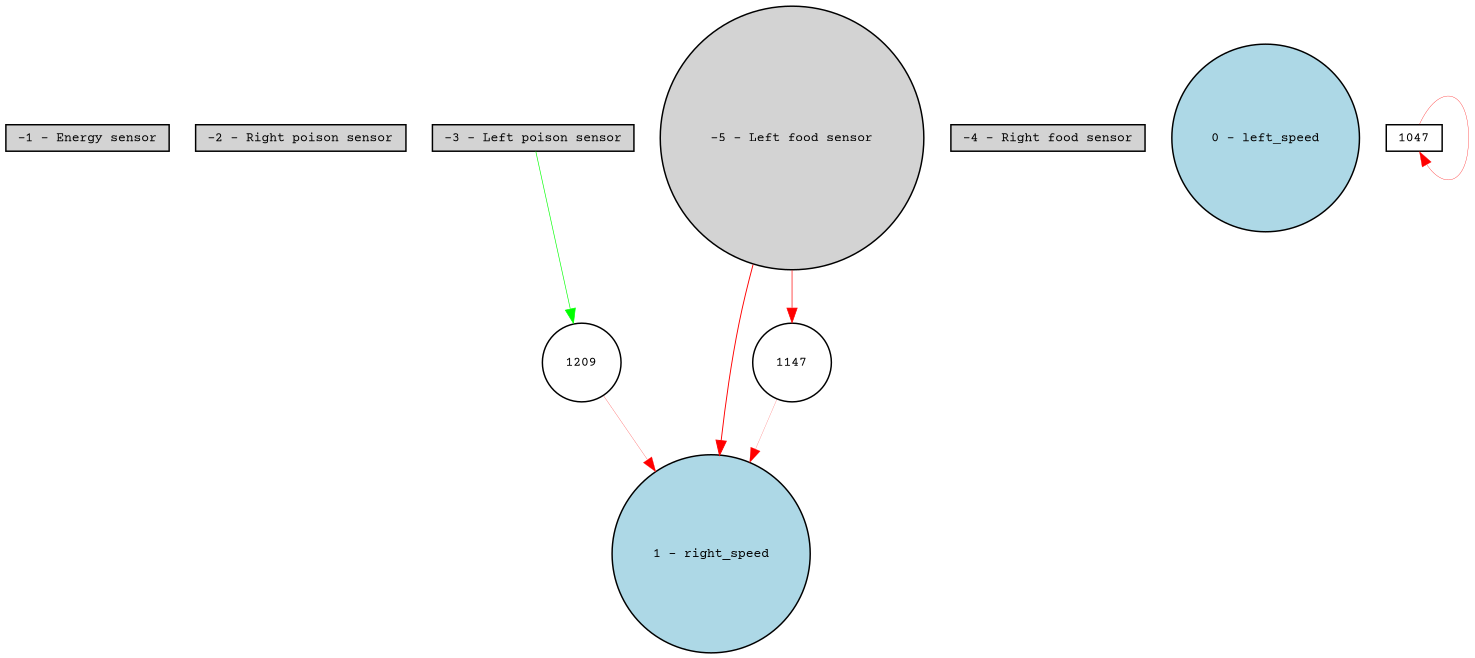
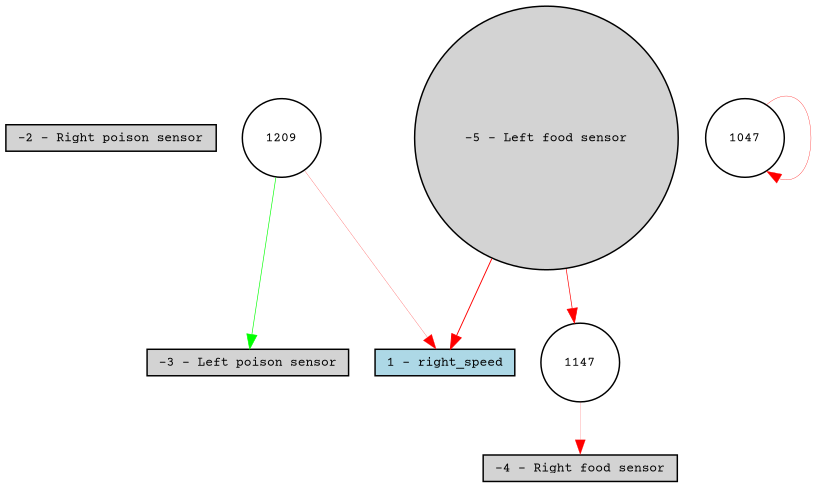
  digraph {
    fontname="Courier Prime"
    node [fillcolor=lightgray fontname="Courier Prime" fontsize=9 shape=circle style=filled]
    edge [color=red fontname="Courier Prime" style=solid]
-   "-1 - Energy sensor" [height=0.2 shape=box width=0.2]
    "-2 - Right poison sensor" [height=0.2 shape=box width=0.2]
    "-3 - Left poison sensor" [height=0.2 shape=box width=0.2]
    1209 [fillcolor=white height=0.2 width=0.2]
-   "1 - right_speed" [fillcolor=lightblue height=0.2 width=0.2]
+   "1 - right_speed" [fillcolor=lightblue height=0.2 shape=box width=0.2]
    "-4 - Right food sensor" [height=0.2 shape=box width=0.2]
    "-5 - Left food sensor" [height=0.2 width=0.2]
    1147 [fillcolor=white height=0.2 width=0.2]
-   "0 - left_speed" [fillcolor=lightblue height=0.2 width=0.2]
-   1047 [height=0.2 shape=box width=0.2 fillcolor="" style=""]
-   "-3 - Left poison sensor" -> 1209 [color=green penwidth=0.43305134420048286]
+   1047 [height=0.2 width=0.2 fillcolor="" style=""]
+   1209 -> "-3 - Left poison sensor" [color=green penwidth=0.43305134420048286]
    1209 -> "1 - right_speed" [penwidth=0.15415055807281014]
    "-5 - Left food sensor" -> "1 - right_speed" [penwidth=0.6350273629108477]
    "-5 - Left food sensor" -> 1147 [penwidth=0.4581810004786704]
-   1147 -> "1 - right_speed" [penwidth=0.11350873808457387]
+   1147 -> "-4 - Right food sensor" [penwidth=0.11350873808457387]
    1047 -> 1047 [penwidth=0.21286000178651904]
  }
